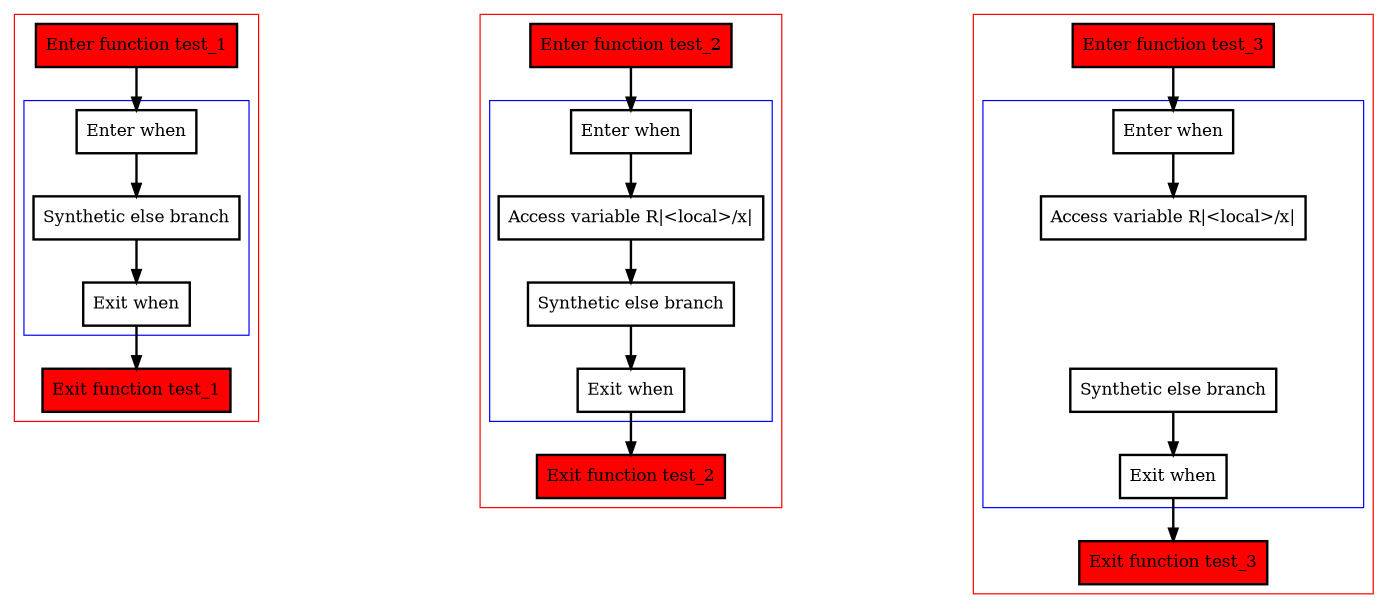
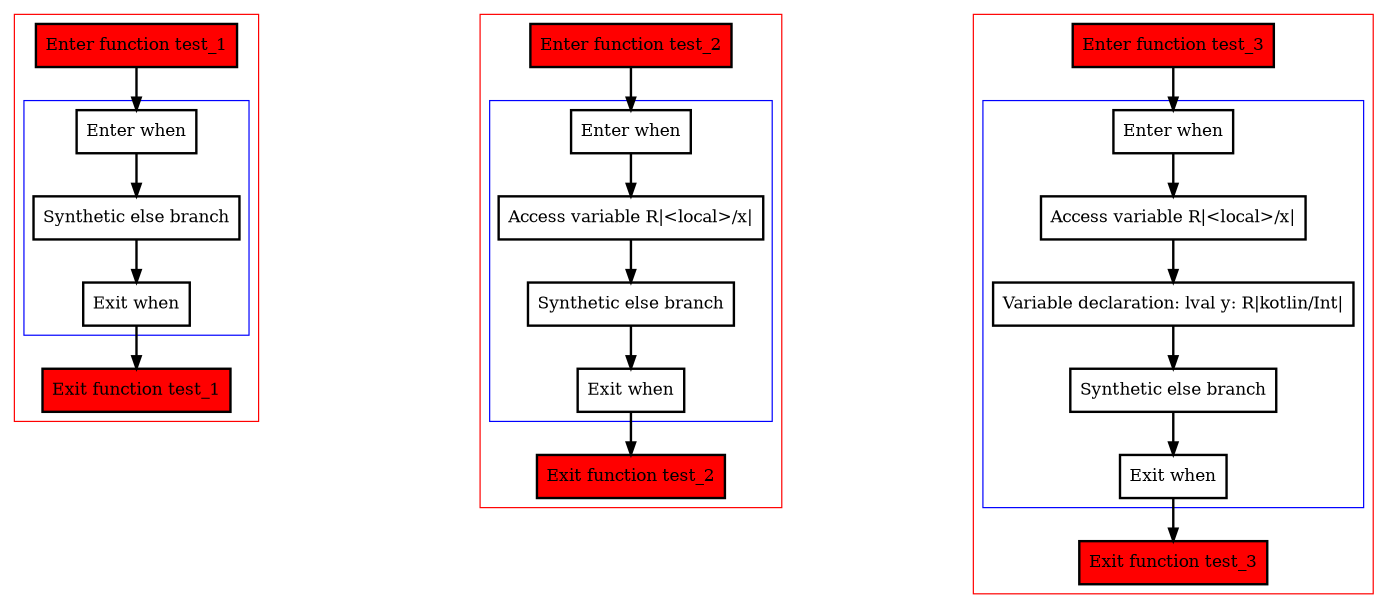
  digraph {
    nodesep=3
    splines=ortho
    node [penwidth=2 shape=box]
    edge [penwidth=2]
    n1 [label="Enter when"]
    n2 [label="Synthetic else branch"]
    n3 [label="Exit when"]
    n4 [fillcolor=red label="Enter function test_1" style=filled]
    n5 [fillcolor=red label="Exit function test_1" style=filled]
    n6 [label="Enter when"]
    n7 [label="Access variable R|<local>/x|"]
    n8 [label="Synthetic else branch"]
    n9 [label="Exit when"]
    n10 [fillcolor=red label="Enter function test_2" style=filled]
    n11 [fillcolor=red label="Exit function test_2" style=filled]
    n12 [label="Enter when"]
    n13 [label="Access variable R|<local>/x|"]
+   n14 [label="Variable declaration: lval y: R|kotlin/Int|"]
    n15 [label="Synthetic else branch"]
    n16 [label="Exit when"]
    n17 [fillcolor=red label="Enter function test_3" style=filled]
    n18 [fillcolor=red label="Exit function test_3" style=filled]
    subgraph cluster_1 {
      color=red
      n4
      n5
      subgraph cluster_2 {
        color=blue
        n1
        n2
        n3
      }
    }
    subgraph cluster_3 {
      color=red
      n10
      n11
      subgraph cluster_4 {
        color=blue
        n6
        n7
        n8
        n9
      }
    }
    subgraph cluster_5 {
      color=red
      n17
      n18
      subgraph cluster_6 {
        color=blue
        n12
        n13
+       n14
        n15
        n16
      }
    }
    n1 -> n2
    n2 -> n3
    n3 -> n5
    n4 -> n1
    n6 -> n7
    n7 -> n8
    n8 -> n9
    n9 -> n11
    n10 -> n6
    n12 -> n13
+   n13 -> n14
+   n14 -> n15
    n15 -> n16
    n16 -> n18
    n17 -> n12
  }
